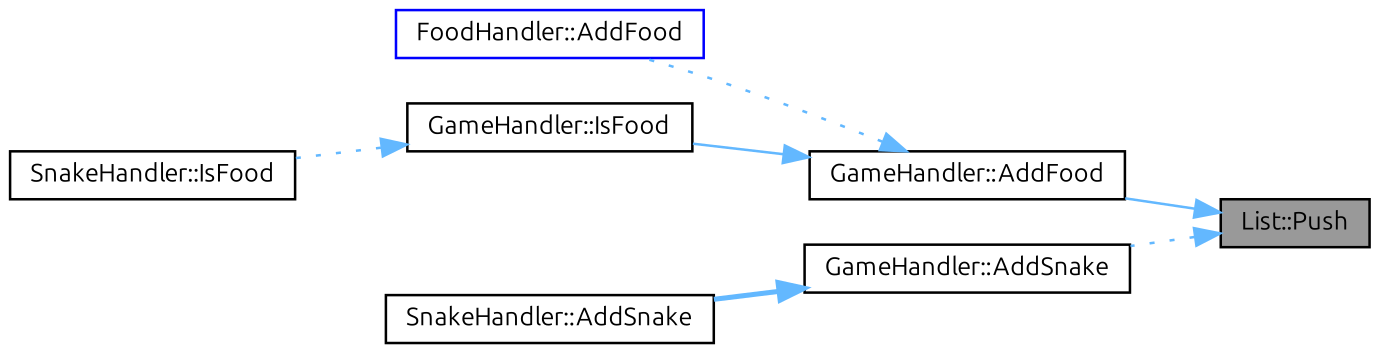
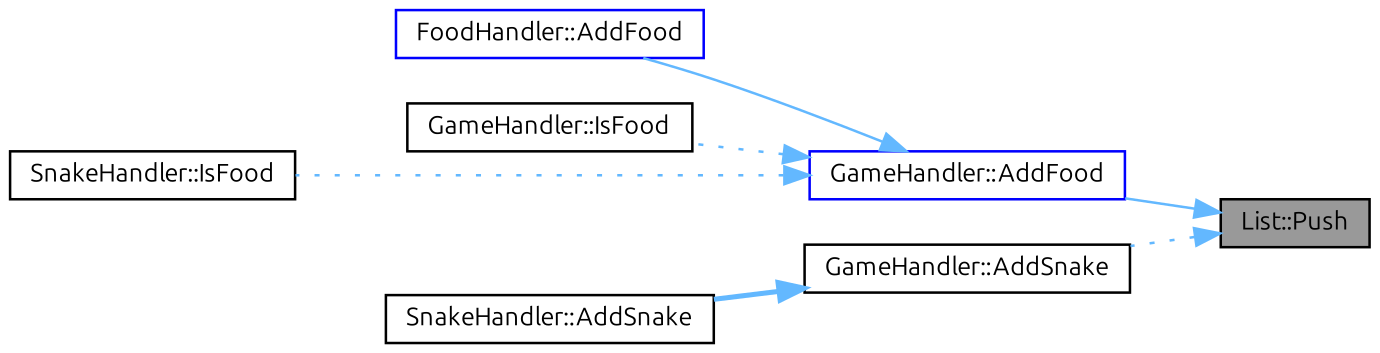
  digraph {
    fontname=Ubuntu
    rankdir=RL
    node [color=black fillcolor=white fontname=Ubuntu fontsize=10 shape=box style=filled]
    edge [color=steelblue1 dir=back fontname=Ubuntu fontsize=10 labelfontname=Helvetica labelfontsize=10 style=dotted]
    n1 [fillcolor=grey60 fontcolor=black height=0.2 label="List::Push" width=0.4]
-   n2 [height=0.2 label="GameHandler::AddFood" width=0.4]
+   n2 [color=blue height=0.2 label="GameHandler::AddFood" width=0.4]
    n3 [height=0.2 label="GameHandler::AddSnake" width=0.4]
    n4 [color=blue height=0.2 label="FoodHandler::AddFood" width=0.4]
    n5 [height=0.2 label="GameHandler::IsFood" width=0.4]
    n6 [height=0.2 label="SnakeHandler::AddSnake" width=0.4]
    n7 [height=0.2 label="SnakeHandler::IsFood" width=0.4]
    n1 -> n2 [style=solid]
    n1 -> n3
-   n2 -> n4
-   n2 -> n5 [style=solid]
+   n2 -> n4 [style=solid]
+   n2 -> n5
    n3 -> n6 [style=bold]
-   n5 -> n7
+   n2 -> n7
  }
